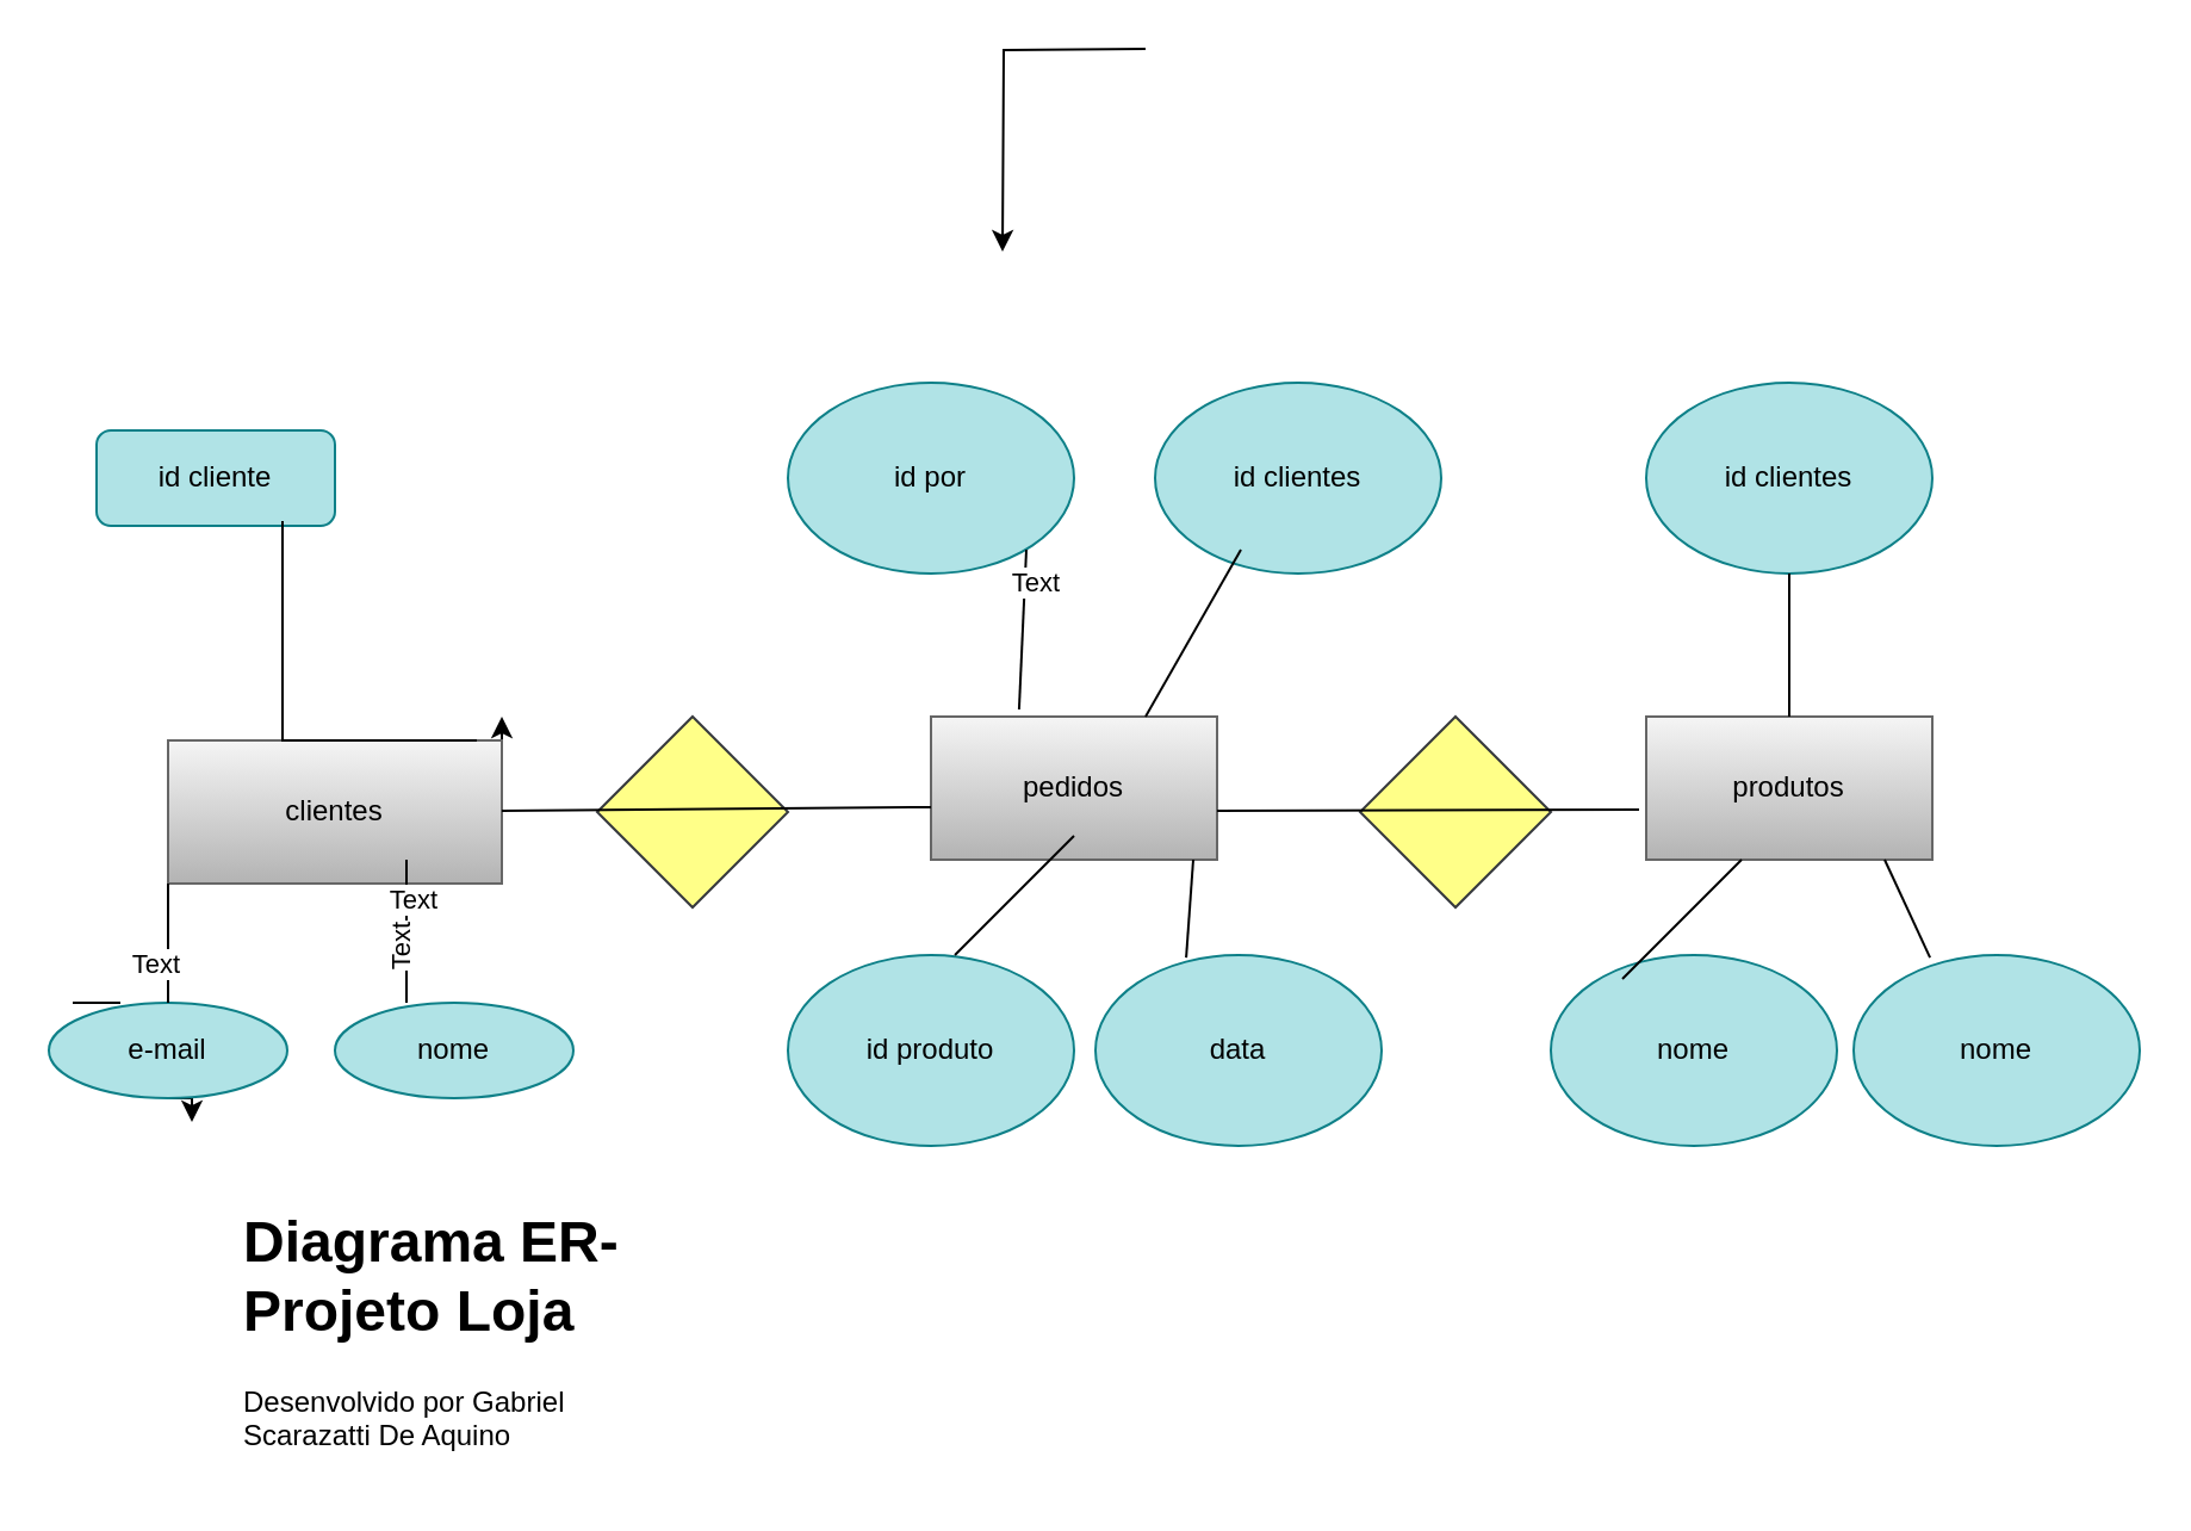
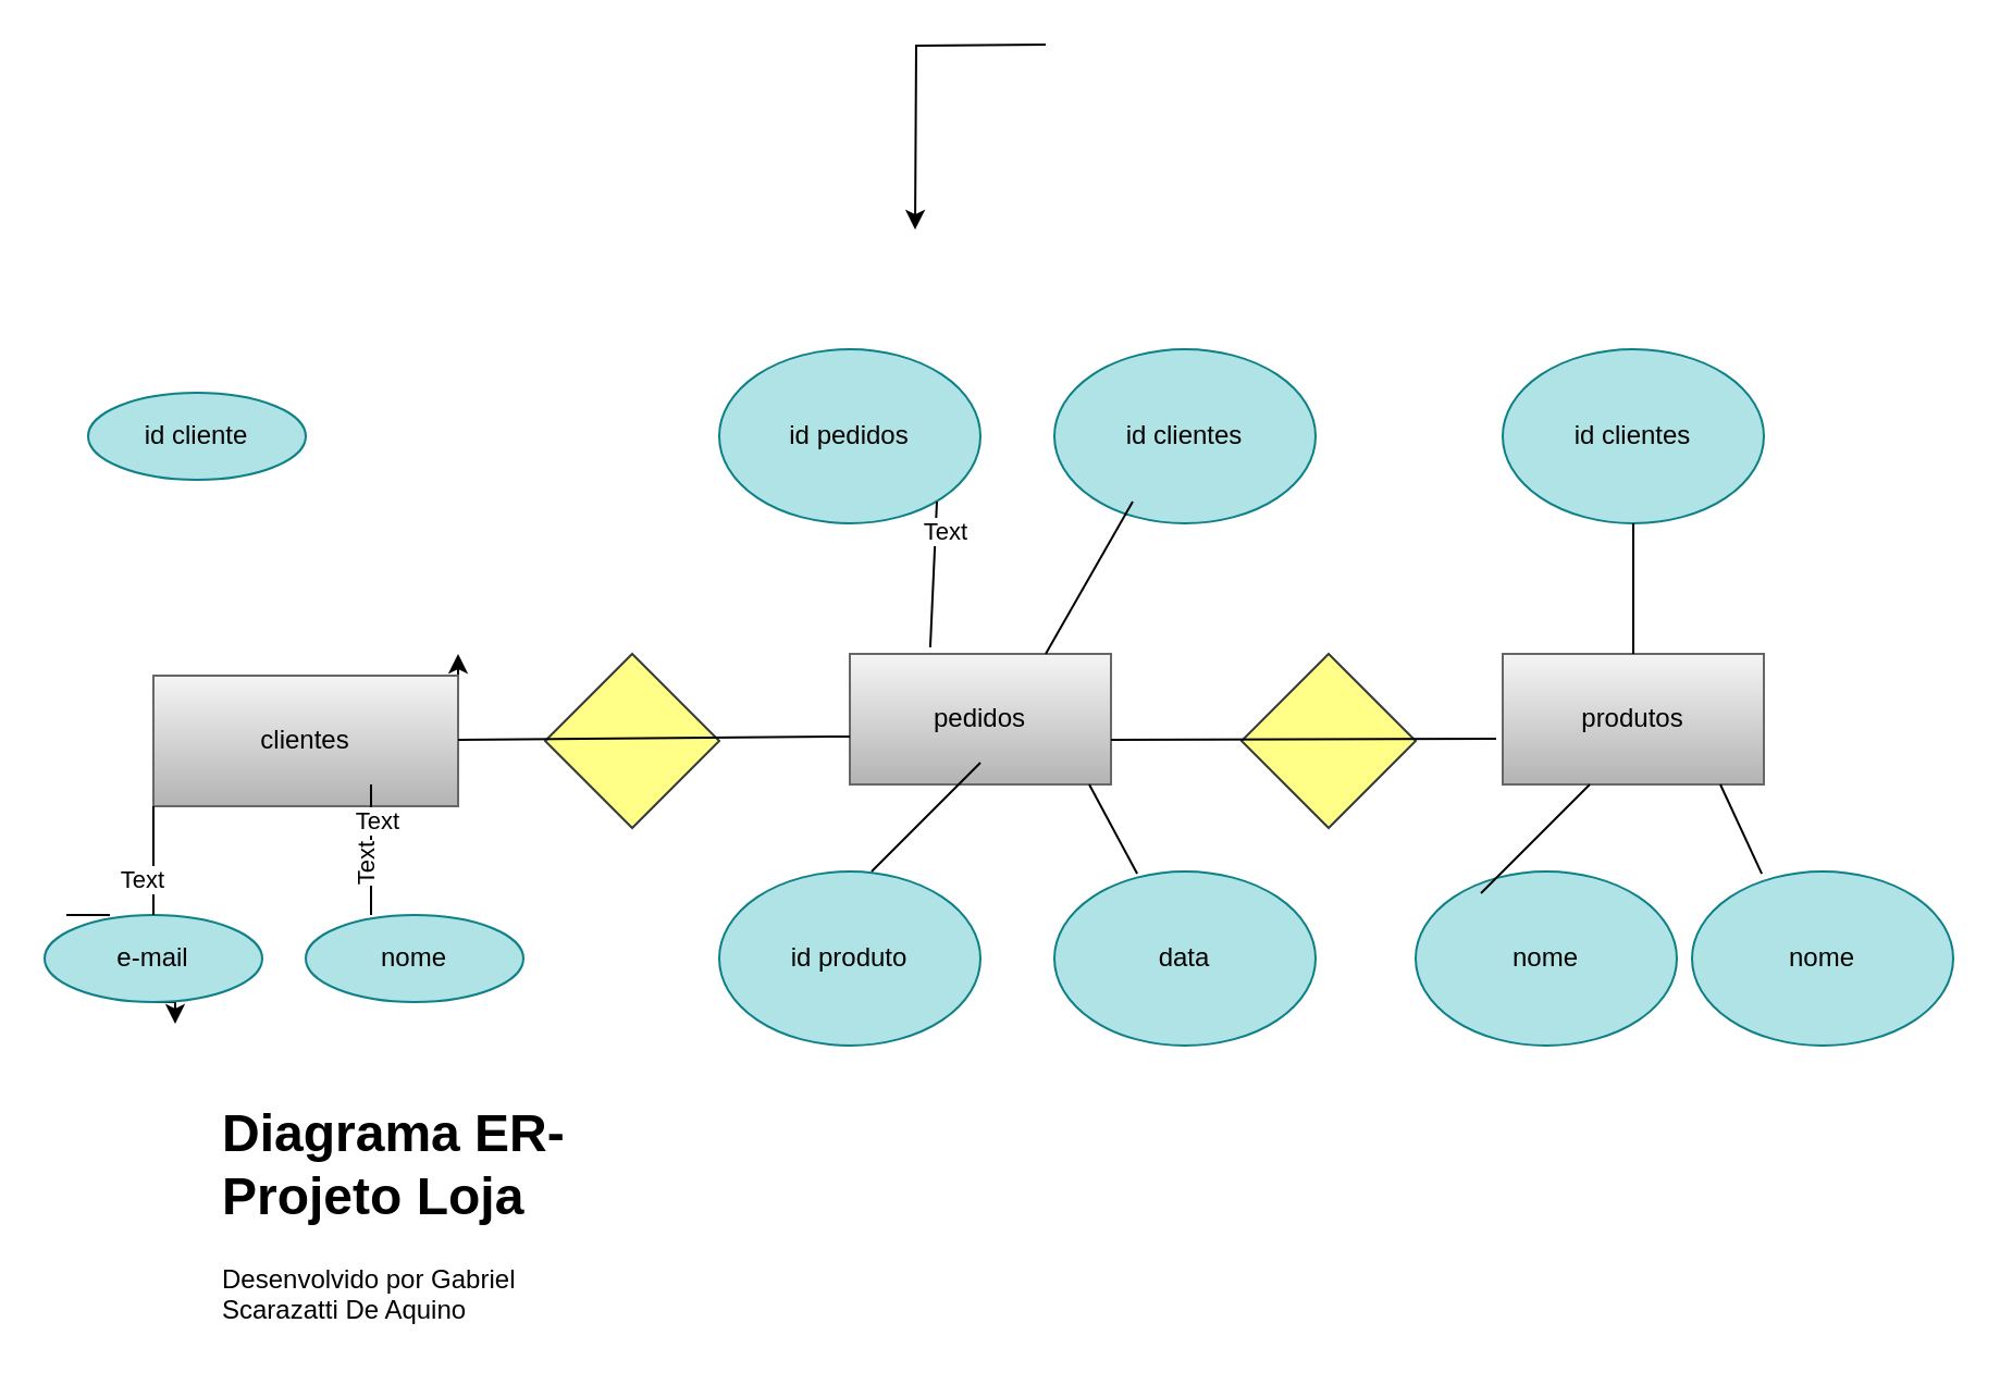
  <mxCell id="0" />
  <mxCell id="1" parent="0" />
  <mxCell id="2" style="edgeStyle=orthogonalEdgeStyle;rounded=0;orthogonalLoop=1;jettySize=auto;html=1;entryX=0;entryY=0.5;entryDx=0;entryDy=0;" edge="1" parent="1"><mxGeometry relative="1" as="geometry"><mxPoint x="480" y="20" as="sourcePoint" /><mxPoint x="420" y="105" as="targetPoint" /></mxGeometry></mxCell>
  <mxCell id="3" style="edgeStyle=orthogonalEdgeStyle;rounded=0;orthogonalLoop=1;jettySize=auto;html=1;exitX=1;exitY=0;exitDx=0;exitDy=0;" edge="1" parent="1" source="5"><mxGeometry relative="1" as="geometry"><mxPoint x="210" y="300" as="targetPoint" /></mxGeometry></mxCell>
  <mxCell id="4" style="edgeStyle=orthogonalEdgeStyle;rounded=0;orthogonalLoop=1;jettySize=auto;html=1;exitX=1;exitY=0.5;exitDx=0;exitDy=0;" edge="1" parent="1" source="5"><mxGeometry relative="1" as="geometry"><mxPoint x="210" y="340.571" as="targetPoint" /></mxGeometry></mxCell>
  <mxCell id="5" value="clientes" style="rounded=0;whiteSpace=wrap;html=1;fillColor=#f5f5f5;gradientColor=#b3b3b3;strokeColor=#666666;" vertex="1" parent="1"><mxGeometry y="310" width="140" height="60" as="geometry" x="70" /></mxCell>
  <mxCell id="6" value="pedidos" style="rounded=0;whiteSpace=wrap;html=1;fillColor=#f5f5f5;gradientColor=#b3b3b3;strokeColor=#666666;" vertex="1" parent="1"><mxGeometry x="390" y="300" width="120" height="60" as="geometry" /></mxCell>
  <mxCell id="7" value="produtos" style="rounded=0;whiteSpace=wrap;html=1;fillColor=#f5f5f5;gradientColor=#b3b3b3;strokeColor=#666666;" vertex="1" parent="1"><mxGeometry x="690" y="300" width="120" height="60" as="geometry" /></mxCell>
  <mxCell id="8" value="" style="rhombus;whiteSpace=wrap;html=1;fillColor=#ffff88;strokeColor=#36393d;" vertex="1" parent="1"><mxGeometry x="250" y="300" width="80" height="80" as="geometry" /></mxCell>
  <mxCell id="9" value="" style="rhombus;whiteSpace=wrap;html=1;fillColor=#ffff88;strokeColor=#36393d;" vertex="1" parent="1"><mxGeometry x="570" y="300" width="80" height="80" as="geometry" /></mxCell>
- <mxCell id="10" value="id cliente" style="whiteSpace=wrap;html=1;align=center;fillColor=#b0e3e6;strokeColor=#0e8088;rounded=1;" vertex="1" parent="1"><mxGeometry x="40" y="180" width="100" height="40" as="geometry" /></mxCell>
+ <mxCell id="10" value="id cliente" style="ellipse;whiteSpace=wrap;html=1;align=center;fillColor=#b0e3e6;strokeColor=#0e8088;" vertex="1" parent="1"><mxGeometry x="40" y="180" width="100" height="40" as="geometry" /></mxCell>
  <mxCell id="11" style="edgeStyle=orthogonalEdgeStyle;rounded=0;orthogonalLoop=1;jettySize=auto;html=1;exitX=0.5;exitY=1;exitDx=0;exitDy=0;" edge="1" parent="1" source="12"><mxGeometry relative="1" as="geometry"><mxPoint x="80" y="470" as="targetPoint" /></mxGeometry></mxCell>
  <mxCell id="12" value="e-mail" style="ellipse;whiteSpace=wrap;html=1;align=center;fillColor=#b0e3e6;strokeColor=#0e8088;" vertex="1" parent="1"><mxGeometry x="20" y="420" width="100" height="40" as="geometry" /></mxCell>
  <mxCell id="13" value="" style="endArrow=none;html=1;rounded=0;" edge="1" parent="1"><mxGeometry relative="1" as="geometry"><mxPoint x="50" y="420" as="sourcePoint" /><mxPoint x="30" y="420" as="targetPoint" /></mxGeometry></mxCell>
  <mxCell id="14" value="nome" style="ellipse;whiteSpace=wrap;html=1;align=center;fillColor=#b0e3e6;strokeColor=#0e8088;direction=west;" vertex="1" parent="1"><mxGeometry x="140" y="420" width="100" height="40" as="geometry" /></mxCell>
  <mxCell id="15" value="" style="endArrow=none;html=1;rounded=0;" edge="1" parent="1"><mxGeometry relative="1" as="geometry"><mxPoint x="170" y="420" as="sourcePoint" /><mxPoint x="170" y="360" as="targetPoint" /><Array as="points"><mxPoint x="170" y="370" /></Array></mxGeometry></mxCell>
  <mxCell id="16" value="Text" style="edgeLabel;html=1;align=center;verticalAlign=middle;resizable=0;points=[];" vertex="1" connectable="0" parent="15"><mxGeometry x="0.475" y="-2" relative="1" as="geometry"><mxPoint as="offset" /></mxGeometry></mxCell>
  <mxCell id="17" value="Text" style="edgeLabel;html=1;align=center;verticalAlign=middle;resizable=0;points=[];rotation=270;" vertex="1" connectable="0" parent="15"><mxGeometry x="-0.277" y="3" relative="1" as="geometry"><mxPoint as="offset" /></mxGeometry></mxCell>
  <mxCell id="18" value="" style="endArrow=none;html=1;rounded=0;exitX=0.5;exitY=0;exitDx=0;exitDy=0;" edge="1" parent="1" source="12"><mxGeometry relative="1" as="geometry"><mxPoint y="400" as="sourcePoint" x="70" /><mxPoint y="370" as="targetPoint" x="70" /><Array as="points"><mxPoint y="370" x="70" /></Array></mxGeometry></mxCell>
  <mxCell id="19" value="Text" style="edgeLabel;html=1;align=center;verticalAlign=middle;resizable=0;points=[];" vertex="1" connectable="0" parent="18"><mxGeometry x="-0.312" y="1" relative="1" as="geometry"><mxPoint x="-5" as="offset" /></mxGeometry></mxCell>
- <mxCell id="20" value="" style="endArrow=none;html=1;rounded=0;exitX=0.78;exitY=0.95;exitDx=0;exitDy=0;exitPerimeter=0;entryX=0.925;entryY=0;entryDx=0;entryDy=0;entryPerimeter=0;" edge="1" parent="1" source="10" target="5"><mxGeometry relative="1" as="geometry"><mxPoint x="130" y="280" as="sourcePoint" /><mxPoint x="340" y="380" as="targetPoint" /><Array as="points"><mxPoint x="118" y="310" /></Array></mxGeometry></mxCell>
  <mxCell id="21" value="" style="endArrow=none;html=1;rounded=0;entryX=0;entryY=0.633;entryDx=0;entryDy=0;entryPerimeter=0;" edge="1" parent="1" target="6"><mxGeometry relative="1" as="geometry"><mxPoint x="210" y="339.5" as="sourcePoint" /><mxPoint x="380" y="340" as="targetPoint" /></mxGeometry></mxCell>
  <mxCell id="22" value="" style="endArrow=none;html=1;rounded=0;entryX=-0.025;entryY=0.65;entryDx=0;entryDy=0;entryPerimeter=0;" edge="1" parent="1" target="7"><mxGeometry relative="1" as="geometry"><mxPoint x="510" y="339.5" as="sourcePoint" /><mxPoint x="670" y="339.5" as="targetPoint" /></mxGeometry></mxCell>
  <mxCell id="23" value="nome" style="ellipse;whiteSpace=wrap;html=1;fillColor=#b0e3e6;strokeColor=#0e8088;" vertex="1" parent="1"><mxGeometry x="650" y="400" width="120" height="80" as="geometry" /></mxCell>
  <mxCell id="24" value="nome" style="ellipse;whiteSpace=wrap;html=1;fillColor=#b0e3e6;strokeColor=#0e8088;" vertex="1" parent="1"><mxGeometry x="777" y="400" width="120" height="80" as="geometry" /></mxCell>
  <mxCell id="25" value="id clientes" style="ellipse;whiteSpace=wrap;html=1;fillColor=#b0e3e6;strokeColor=#0e8088;" vertex="1" parent="1"><mxGeometry x="690" y="160" width="120" height="80" as="geometry" /></mxCell>
- <mxCell id="26" value="data" style="ellipse;whiteSpace=wrap;html=1;fillColor=#b0e3e6;strokeColor=#0e8088;" vertex="1" parent="1"><mxGeometry x="459" y="400" width="120" height="80" as="geometry" /></mxCell>
+ <mxCell id="26" value="data" style="ellipse;whiteSpace=wrap;html=1;fillColor=#b0e3e6;strokeColor=#0e8088;" vertex="1" parent="1"><mxGeometry x="484" y="400" width="120" height="80" as="geometry" /></mxCell>
  <mxCell id="27" value="id produto" style="ellipse;whiteSpace=wrap;html=1;fillColor=#b0e3e6;strokeColor=#0e8088;" vertex="1" parent="1"><mxGeometry x="330" y="400" width="120" height="80" as="geometry" /></mxCell>
  <mxCell id="28" value="id clientes" style="ellipse;whiteSpace=wrap;html=1;fillColor=#b0e3e6;strokeColor=#0e8088;" vertex="1" parent="1"><mxGeometry x="484" y="160" width="120" height="80" as="geometry" /></mxCell>
- <mxCell id="29" value="id por" style="ellipse;whiteSpace=wrap;html=1;fillColor=#b0e3e6;strokeColor=#0e8088;" vertex="1" parent="1"><mxGeometry x="330" y="160" width="120" height="80" as="geometry" /></mxCell>
+ <mxCell id="29" value="id pedidos" style="ellipse;whiteSpace=wrap;html=1;fillColor=#b0e3e6;strokeColor=#0e8088;" vertex="1" parent="1"><mxGeometry x="330" y="160" width="120" height="80" as="geometry" /></mxCell>
  <mxCell id="30" value="&lt;h1 style=&quot;margin-top: 0px;&quot;&gt;Diagrama ER-Projeto Loja&lt;/h1&gt;&lt;div&gt;Desenvolvido por Gabriel Scarazatti De Aquino&lt;/div&gt;" style="text;html=1;whiteSpace=wrap;overflow=hidden;rounded=0;" vertex="1" parent="1"><mxGeometry x="100" y="500" width="180" height="120" as="geometry" /></mxCell>
  <mxCell id="31" value="" style="endArrow=none;html=1;rounded=0;exitX=0.5;exitY=0;exitDx=0;exitDy=0;" edge="1" parent="1" source="7"><mxGeometry width="50" height="50" relative="1" as="geometry"><mxPoint x="700" y="290" as="sourcePoint" /><mxPoint x="750" y="240" as="targetPoint" /></mxGeometry></mxCell>
  <mxCell id="32" value="" style="endArrow=none;html=1;rounded=0;exitX=0.267;exitY=0.013;exitDx=0;exitDy=0;exitPerimeter=0;" edge="1" parent="1" source="24"><mxGeometry width="50" height="50" relative="1" as="geometry"><mxPoint x="740" y="410" as="sourcePoint" /><mxPoint x="790" y="360" as="targetPoint" /></mxGeometry></mxCell>
  <mxCell id="33" value="" style="endArrow=none;html=1;rounded=0;" edge="1" parent="1"><mxGeometry width="50" height="50" relative="1" as="geometry"><mxPoint x="680" y="410" as="sourcePoint" /><mxPoint x="730" y="360" as="targetPoint" /></mxGeometry></mxCell>
  <mxCell id="34" value="" style="endArrow=none;html=1;rounded=0;exitX=0.317;exitY=0.013;exitDx=0;exitDy=0;exitPerimeter=0;" edge="1" parent="1" source="26"><mxGeometry width="50" height="50" relative="1" as="geometry"><mxPoint x="450" y="410" as="sourcePoint" /><mxPoint x="500" y="360" as="targetPoint" /></mxGeometry></mxCell>
  <mxCell id="35" value="" style="endArrow=none;html=1;rounded=0;" edge="1" parent="1"><mxGeometry width="50" height="50" relative="1" as="geometry"><mxPoint x="400" y="400" as="sourcePoint" /><mxPoint x="450" y="350" as="targetPoint" /></mxGeometry></mxCell>
  <mxCell id="36" value="" style="endArrow=none;html=1;rounded=0;exitX=0.75;exitY=0;exitDx=0;exitDy=0;" edge="1" parent="1" source="6"><mxGeometry width="50" height="50" relative="1" as="geometry"><mxPoint x="470" y="280" as="sourcePoint" /><mxPoint x="520" y="230" as="targetPoint" /></mxGeometry></mxCell>
  <mxCell id="37" value="" style="endArrow=none;html=1;rounded=0;exitX=0.308;exitY=-0.05;exitDx=0;exitDy=0;exitPerimeter=0;" edge="1" parent="1" source="6"><mxGeometry width="50" height="50" relative="1" as="geometry"><mxPoint x="380" y="280" as="sourcePoint" /><mxPoint x="430" y="230" as="targetPoint" /></mxGeometry></mxCell>
  <mxCell id="38" value="Text" style="edgeLabel;html=1;align=center;verticalAlign=middle;resizable=0;points=[];" vertex="1" connectable="0" parent="37"><mxGeometry x="0.6" y="-4" relative="1" as="geometry"><mxPoint as="offset" /></mxGeometry></mxCell>
